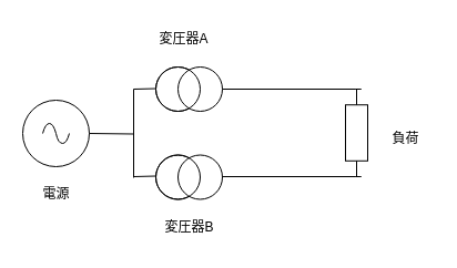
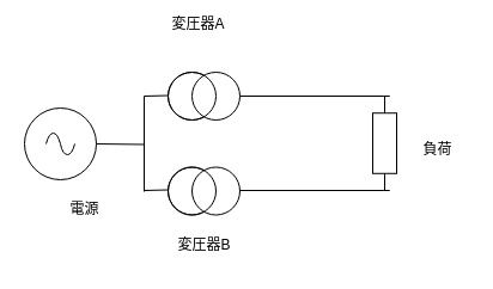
  <mxCell id="0" />
  <mxCell id="1" parent="0" />
  <mxCell id="2" value="" style="pointerEvents=1;verticalLabelPosition=bottom;shadow=0;dashed=0;align=center;html=1;verticalAlign=top;shape=mxgraph.electrical.signal_sources.source;aspect=fixed;points=[[0.5,0,0],[1,0.5,0],[0.5,1,0],[0,0.5,0]];elSignalType=ac;" vertex="1" parent="1"><mxGeometry x="20" y="90" width="60" height="60" as="geometry" /></mxCell>
  <mxCell id="3" value="" style="verticalLabelPosition=bottom;shadow=0;dashed=0;align=center;html=1;verticalAlign=top;strokeWidth=1;shape=mxgraph.electrical.signal_sources.current_source;rotation=90;" vertex="1" parent="1"><mxGeometry x="150" y="50" width="40" height="60" as="geometry" /></mxCell>
  <mxCell id="4" value="" style="verticalLabelPosition=bottom;shadow=0;dashed=0;align=center;html=1;verticalAlign=top;strokeWidth=1;shape=mxgraph.electrical.signal_sources.current_source;rotation=90;" vertex="1" parent="1"><mxGeometry x="150" y="129.5" width="40" height="60" as="geometry" /></mxCell>
  <mxCell id="5" value="" style="pointerEvents=1;verticalLabelPosition=bottom;shadow=0;dashed=0;align=center;html=1;verticalAlign=top;shape=mxgraph.electrical.resistors.resistor_1;rotation=90;" vertex="1" parent="1"><mxGeometry x="281.5" y="109.5" width="79" height="20" as="geometry" /></mxCell>
  <mxCell id="6" value="" style="endArrow=none;html=1;strokeWidth=1;" edge="1" parent="1"><mxGeometry width="100" relative="1" as="geometry"><mxPoint x="80" y="120" as="sourcePoint" /><mxPoint x="120" y="120.5" as="targetPoint" /></mxGeometry></mxCell>
  <mxCell id="7" value="" style="endArrow=none;html=1;strokeWidth=1;" edge="1" parent="1"><mxGeometry width="100" relative="1" as="geometry"><mxPoint x="200" y="80" as="sourcePoint" /><mxPoint x="210" y="80" as="targetPoint" /><Array as="points"><mxPoint x="330" y="80" /></Array></mxGeometry></mxCell>
  <mxCell id="8" value="" style="endArrow=none;html=1;strokeWidth=1;startSize=6;" edge="1" parent="1"><mxGeometry width="100" relative="1" as="geometry"><mxPoint x="200" y="159" as="sourcePoint" /><mxPoint x="210" y="159" as="targetPoint" /><Array as="points"><mxPoint x="330" y="159" /></Array></mxGeometry></mxCell>
  <mxCell id="9" value="" style="endArrow=none;html=1;strokeWidth=1;" edge="1" parent="1"><mxGeometry width="100" relative="1" as="geometry"><mxPoint x="120" y="80" as="sourcePoint" /><mxPoint x="120" y="160" as="targetPoint" /></mxGeometry></mxCell>
  <mxCell id="10" value="" style="endArrow=none;html=1;strokeWidth=1;" edge="1" parent="1"><mxGeometry width="100" relative="1" as="geometry"><mxPoint x="120" y="80" as="sourcePoint" /><mxPoint x="140" y="79.5" as="targetPoint" /></mxGeometry></mxCell>
  <mxCell id="11" value="" style="endArrow=none;html=1;strokeWidth=1;" edge="1" parent="1"><mxGeometry width="100" relative="1" as="geometry"><mxPoint x="120" y="159" as="sourcePoint" /><mxPoint x="140" y="158.5" as="targetPoint" /></mxGeometry></mxCell>
- <mxCell id="12" value="変圧器A" style="text;html=1;align=center;verticalAlign=middle;resizable=0;points=[];autosize=1;strokeColor=none;fillColor=none;" vertex="1" parent="1"><mxGeometry x="130" y="20" width="70" height="30" as="geometry" /></mxCell>
+ <mxCell id="12" value="変圧器A" style="text;html=1;align=center;verticalAlign=middle;resizable=0;points=[];autosize=1;strokeColor=none;fillColor=none;" vertex="1" parent="1"><mxGeometry x="130" y="5" width="70" height="30" as="geometry" /></mxCell>
  <mxCell id="13" value="変圧器B" style="text;html=1;align=center;verticalAlign=middle;resizable=0;points=[];autosize=1;strokeColor=none;fillColor=none;" vertex="1" parent="1"><mxGeometry x="135" y="189.5" width="70" height="30" as="geometry" /></mxCell>
- <mxCell id="14" value="電源" style="text;html=1;align=center;verticalAlign=middle;resizable=0;points=[];autosize=1;strokeColor=none;fillColor=none;" vertex="1" parent="1"><mxGeometry x="25" y="159.5" width="50" height="30" as="geometry" /></mxCell>
+ <mxCell id="14" value="電源" style="text;html=1;align=center;verticalAlign=middle;resizable=0;points=[];autosize=1;strokeColor=none;fillColor=none;" vertex="1" parent="1"><mxGeometry x="45" y="159.5" width="50" height="30" as="geometry" /></mxCell>
  <mxCell id="15" value="負荷" style="text;html=1;align=center;verticalAlign=middle;resizable=0;points=[];autosize=1;strokeColor=none;fillColor=none;" vertex="1" parent="1"><mxGeometry x="340" y="109.5" width="50" height="30" as="geometry" /></mxCell>
